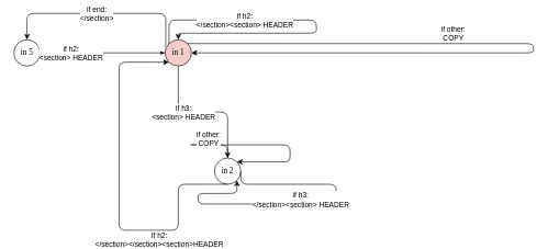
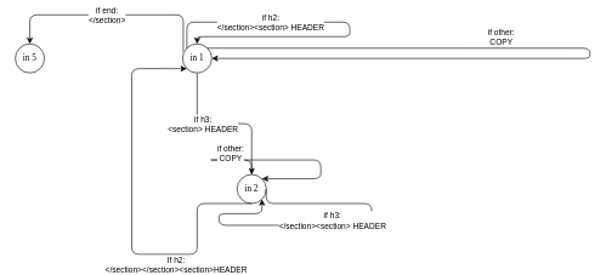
  <mxCell id="0" />
  <mxCell id="1" parent="0" />
  <mxCell id="2" value="in 5" style="ellipse;whiteSpace=wrap;html=1;rounded=1;shadow=0;labelBackgroundColor=none;strokeWidth=1;fontFamily=Verdana;fontSize=12;align=center;" parent="1" vertex="1"><mxGeometry x="20" y="60" width="40" height="40" as="geometry" /></mxCell>
- <mxCell id="3" style="edgeStyle=orthogonalEdgeStyle;rounded=1;html=1;labelBackgroundColor=none;startArrow=none;startFill=0;startSize=5;endArrow=classicThin;endFill=1;endSize=5;jettySize=auto;orthogonalLoop=1;strokeWidth=1;fontFamily=Verdana;fontSize=8;entryX=0;entryY=0.5;entryDx=0;entryDy=0;exitX=1;exitY=0.5;exitDx=0;exitDy=0;" parent="1" source="2" target="7" edge="1"><mxGeometry relative="1" as="geometry"><mxPoint x="110" y="140" as="sourcePoint" /><mxPoint x="40" y="310" as="targetPoint" /><Array as="points"><mxPoint x="120" y="80" /><mxPoint x="120" y="80" /></Array></mxGeometry></mxCell>
- <mxCell id="4" value="if h2:&lt;br&gt;&amp;lt;section&amp;gt; HEADER" style="edgeLabel;html=1;align=center;verticalAlign=middle;resizable=0;points=[];" vertex="1" connectable="0" parent="3"><mxGeometry x="0.221" relative="1" as="geometry"><mxPoint x="-70" as="offset" /></mxGeometry></mxCell>
  <mxCell id="5" style="edgeStyle=orthogonalEdgeStyle;rounded=1;orthogonalLoop=1;jettySize=auto;html=1;exitX=0.5;exitY=1;exitDx=0;exitDy=0;entryX=0.5;entryY=0;entryDx=0;entryDy=0;" edge="1" parent="1" source="7" target="8"><mxGeometry relative="1" as="geometry" /></mxCell>
  <mxCell id="6" value="if h3:&lt;br&gt;&amp;lt;section&amp;gt; HEADER" style="edgeLabel;html=1;align=center;verticalAlign=middle;resizable=0;points=[];" vertex="1" connectable="0" parent="5"><mxGeometry x="-0.287" relative="1" as="geometry"><mxPoint as="offset" /></mxGeometry></mxCell>
- <mxCell id="7" value="in 1" style="ellipse;whiteSpace=wrap;html=1;rounded=1;shadow=0;labelBackgroundColor=none;strokeWidth=1;fontFamily=Verdana;fontSize=12;align=center;fillColor=#f8cecc;" vertex="1" parent="1"><mxGeometry x="250" y="60" width="40" height="40" as="geometry" /></mxCell>
+ <mxCell id="7" value="in 1" style="ellipse;whiteSpace=wrap;html=1;rounded=1;shadow=0;labelBackgroundColor=none;strokeWidth=1;fontFamily=Verdana;fontSize=12;align=center;" vertex="1" parent="1"><mxGeometry x="250" y="60" width="40" height="40" as="geometry" /></mxCell>
  <mxCell id="8" value="in 2" style="ellipse;whiteSpace=wrap;html=1;rounded=1;shadow=0;labelBackgroundColor=none;strokeWidth=1;fontFamily=Verdana;fontSize=12;align=center;" vertex="1" parent="1"><mxGeometry x="325" y="240" width="40" height="40" as="geometry" /></mxCell>
  <mxCell id="9" style="edgeStyle=orthogonalEdgeStyle;rounded=1;orthogonalLoop=1;jettySize=auto;html=1;exitX=0;exitY=0;exitDx=0;exitDy=0;entryX=0.5;entryY=0;entryDx=0;entryDy=0;" edge="1" parent="1" source="7" target="7"><mxGeometry relative="1" as="geometry"><mxPoint x="120" y="230" as="targetPoint" /><Array as="points"><mxPoint x="256" y="30" /><mxPoint x="480" y="30" /><mxPoint x="480" y="50" /><mxPoint x="270" y="50" /></Array></mxGeometry></mxCell>
  <mxCell id="10" value="if h2:&lt;br&gt;&amp;lt;/section&amp;gt;&amp;lt;section&amp;gt; HEADER" style="edgeLabel;html=1;align=center;verticalAlign=middle;resizable=0;points=[];" vertex="1" connectable="0" parent="9"><mxGeometry x="-0.347" relative="1" as="geometry"><mxPoint x="-13" as="offset" /></mxGeometry></mxCell>
  <mxCell id="11" style="edgeStyle=orthogonalEdgeStyle;rounded=1;orthogonalLoop=1;jettySize=auto;html=1;exitX=1;exitY=0;exitDx=0;exitDy=0;entryX=1;entryY=0.5;entryDx=0;entryDy=0;" edge="1" parent="1" source="7" target="7"><mxGeometry relative="1" as="geometry"><mxPoint x="350" y="120" as="sourcePoint" /><mxPoint x="403" y="282" as="targetPoint" /><Array as="points"><mxPoint x="810" y="66" /><mxPoint x="810" y="80" /></Array></mxGeometry></mxCell>
  <mxCell id="12" value="if other:&lt;br&gt;COPY" style="edgeLabel;html=1;align=center;verticalAlign=middle;resizable=0;points=[];" vertex="1" connectable="0" parent="11"><mxGeometry x="-0.347" relative="1" as="geometry"><mxPoint x="57" y="-15" as="offset" /></mxGeometry></mxCell>
  <mxCell id="13" style="edgeStyle=orthogonalEdgeStyle;rounded=1;orthogonalLoop=1;jettySize=auto;html=1;exitX=0.5;exitY=1;exitDx=0;exitDy=0;entryX=0;entryY=1;entryDx=0;entryDy=0;" edge="1" parent="1" source="8" target="7"><mxGeometry relative="1" as="geometry"><mxPoint x="290" y="430" as="sourcePoint" /><mxPoint x="200" y="100" as="targetPoint" /><Array as="points"><mxPoint x="270" y="350" /><mxPoint x="180" y="350" /><mxPoint x="180" y="94" /></Array></mxGeometry></mxCell>
  <mxCell id="14" value="If h2:&lt;br&gt;&amp;lt;/section&amp;gt;&amp;lt;/section&amp;gt;&amp;lt;section&amp;gt;HEADER" style="edgeLabel;html=1;align=center;verticalAlign=middle;resizable=0;points=[];" vertex="1" connectable="0" parent="13"><mxGeometry x="-0.347" relative="1" as="geometry"><mxPoint x="10" y="14" as="offset" /></mxGeometry></mxCell>
  <mxCell id="15" style="edgeStyle=orthogonalEdgeStyle;rounded=1;orthogonalLoop=1;jettySize=auto;html=1;entryX=1;entryY=0;entryDx=0;entryDy=0;" edge="1" parent="1" source="8" target="8"><mxGeometry relative="1" as="geometry"><mxPoint x="360" y="280" as="sourcePoint" /><mxPoint x="380.042" y="458.282" as="targetPoint" /><Array as="points"><mxPoint x="284" y="220" /><mxPoint x="440" y="220" /><mxPoint x="440" y="266" /></Array></mxGeometry></mxCell>
  <mxCell id="16" value="if other:&lt;br&gt;COPY" style="edgeLabel;html=1;align=center;verticalAlign=middle;resizable=0;points=[];" vertex="1" connectable="0" parent="15"><mxGeometry x="-0.347" relative="1" as="geometry"><mxPoint y="-10" as="offset" /></mxGeometry></mxCell>
  <mxCell id="17" style="edgeStyle=orthogonalEdgeStyle;rounded=1;orthogonalLoop=1;jettySize=auto;html=1;exitX=1;exitY=0.5;exitDx=0;exitDy=0;entryX=1;entryY=1;entryDx=0;entryDy=0;" edge="1" parent="1" source="8" target="8"><mxGeometry relative="1" as="geometry"><mxPoint x="300" y="420" as="sourcePoint" /><mxPoint x="300" y="580" as="targetPoint" /><Array as="points"><mxPoint x="510" y="280" /><mxPoint x="510" y="310" /><mxPoint x="300" y="310" /><mxPoint x="300" y="294" /></Array></mxGeometry></mxCell>
  <mxCell id="18" value="if h3:&lt;br&gt;&amp;lt;/section&amp;gt;&amp;lt;section&amp;gt; HEADER" style="edgeLabel;html=1;align=center;verticalAlign=middle;resizable=0;points=[];" vertex="1" connectable="0" parent="17"><mxGeometry x="-0.287" relative="1" as="geometry"><mxPoint x="-55" y="10" as="offset" /></mxGeometry></mxCell>
  <mxCell id="19" style="edgeStyle=orthogonalEdgeStyle;rounded=1;orthogonalLoop=1;jettySize=auto;html=1;entryX=0.5;entryY=0;entryDx=0;entryDy=0;" edge="1" parent="1" target="2"><mxGeometry relative="1" as="geometry"><mxPoint x="250" y="70" as="sourcePoint" /><mxPoint x="80" y="40" as="targetPoint" /><Array as="points"><mxPoint x="251" y="20" /><mxPoint x="40" y="20" /></Array></mxGeometry></mxCell>
  <mxCell id="20" value="if end:&lt;br&gt;&amp;lt;/section&amp;gt;" style="edgeLabel;html=1;align=center;verticalAlign=middle;resizable=0;points=[];" vertex="1" connectable="0" parent="19"><mxGeometry x="-0.347" relative="1" as="geometry"><mxPoint x="-58" as="offset" /></mxGeometry></mxCell>
